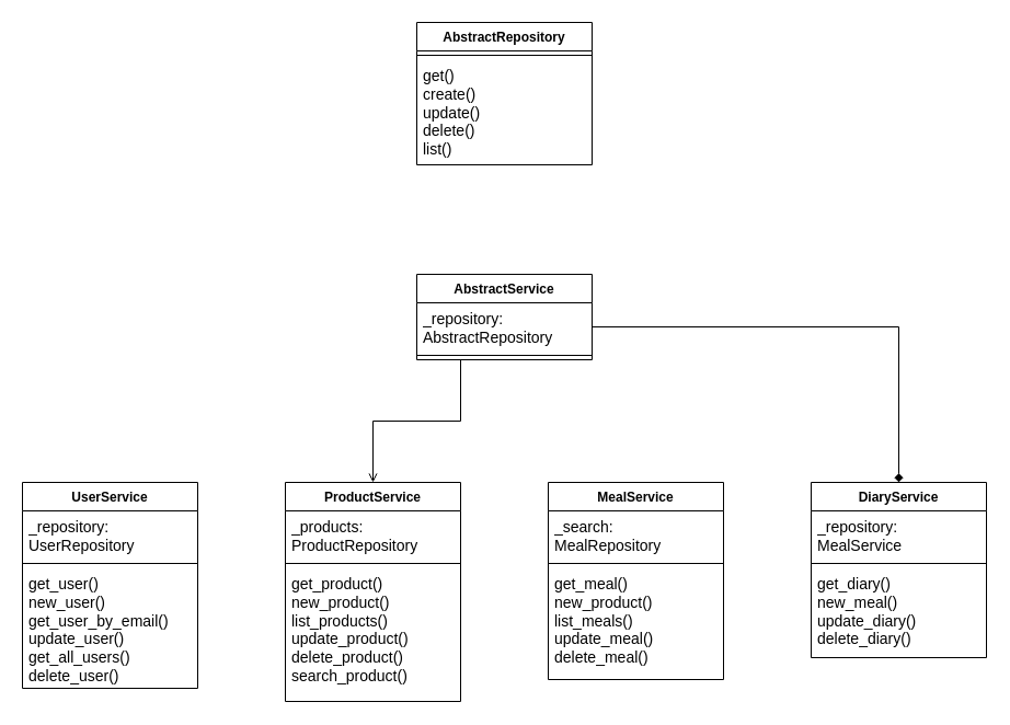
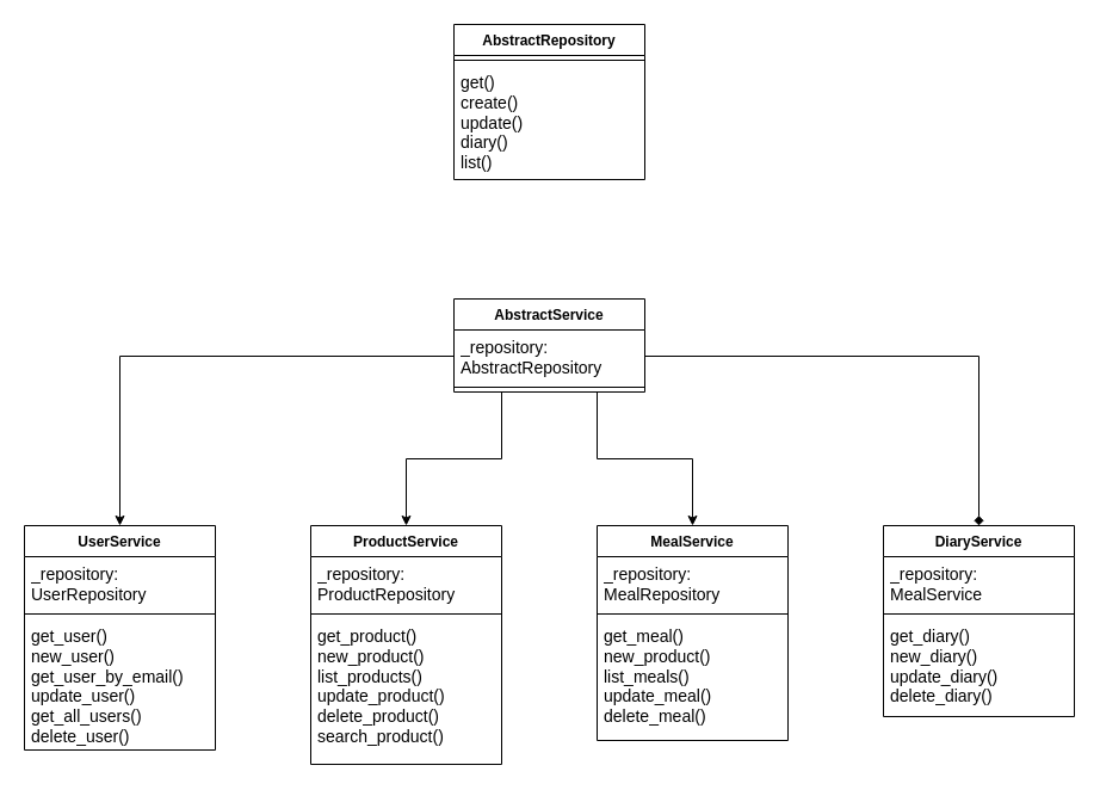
  <mxCell id="0" />
  <mxCell id="1" parent="0" />
  <mxCell id="2" value="AbstractRepository" style="swimlane;fontStyle=1;align=center;verticalAlign=top;childLayout=stackLayout;horizontal=1;startSize=26;horizontalStack=0;resizeParent=1;resizeParentMax=0;resizeLast=0;collapsible=1;marginBottom=0;whiteSpace=wrap;html=1;" parent="1" vertex="1"><mxGeometry x="380" y="20" width="160" height="130" as="geometry" /></mxCell>
  <mxCell id="3" value="" style="line;strokeWidth=1;fillColor=none;align=left;verticalAlign=middle;spacingTop=-1;spacingLeft=3;spacingRight=3;rotatable=0;labelPosition=right;points=[];portConstraint=eastwest;strokeColor=inherit;" parent="2" vertex="1"><mxGeometry y="26" width="160" height="8" as="geometry" /></mxCell>
- <mxCell id="4" value="&lt;font style=&quot;font-size: 14px;&quot;&gt;get()&lt;br&gt;create()&lt;br&gt;update()&lt;br&gt;delete()&lt;br&gt;list()&lt;br&gt;&lt;/font&gt;" style="text;strokeColor=none;fillColor=none;align=left;verticalAlign=top;spacingLeft=4;spacingRight=4;overflow=hidden;rotatable=0;points=[[0,0.5],[1,0.5]];portConstraint=eastwest;whiteSpace=wrap;html=1;" parent="2" vertex="1"><mxGeometry y="34" width="160" height="96" as="geometry" /></mxCell>
- <mxCell id="6" style="edgeStyle=orthogonalEdgeStyle;rounded=0;orthogonalLoop=1;jettySize=auto;html=1;exitX=0.25;exitY=1;exitDx=0;exitDy=0;entryX=0.5;entryY=0;entryDx=0;entryDy=0;endArrow=open;" parent="1" source="7" target="18" edge="1"><mxGeometry relative="1" as="geometry" /></mxCell>
+ <mxCell id="4" value="&lt;font style=&quot;font-size: 14px;&quot;&gt;get()&lt;br&gt;create()&lt;br&gt;update()&lt;br&gt;diary()&lt;br&gt;list()&lt;br&gt;&lt;/font&gt;" style="text;strokeColor=none;fillColor=none;align=left;verticalAlign=top;spacingLeft=4;spacingRight=4;overflow=hidden;rotatable=0;points=[[0,0.5],[1,0.5]];portConstraint=eastwest;whiteSpace=wrap;html=1;" parent="2" vertex="1"><mxGeometry y="34" width="160" height="96" as="geometry" /></mxCell>
+ <mxCell id="5" style="edgeStyle=orthogonalEdgeStyle;rounded=0;orthogonalLoop=1;jettySize=auto;html=1;exitX=0.75;exitY=1;exitDx=0;exitDy=0;entryX=0.5;entryY=0;entryDx=0;entryDy=0;" parent="1" source="7" target="14" edge="1"><mxGeometry relative="1" as="geometry" /></mxCell>
+ <mxCell id="6" style="edgeStyle=orthogonalEdgeStyle;rounded=0;orthogonalLoop=1;jettySize=auto;html=1;exitX=0.25;exitY=1;exitDx=0;exitDy=0;entryX=0.5;entryY=0;entryDx=0;entryDy=0;" parent="1" source="7" target="18" edge="1"><mxGeometry relative="1" as="geometry" /></mxCell>
  <mxCell id="7" value="AbstractService" style="swimlane;fontStyle=1;align=center;verticalAlign=top;childLayout=stackLayout;horizontal=1;startSize=26;horizontalStack=0;resizeParent=1;resizeParentMax=0;resizeLast=0;collapsible=1;marginBottom=0;whiteSpace=wrap;html=1;" parent="1" vertex="1"><mxGeometry x="380" y="250" width="160" height="78" as="geometry" /></mxCell>
  <mxCell id="8" value="&lt;font style=&quot;font-size: 14px;&quot;&gt;_repository: AbstractRepository&lt;/font&gt;" style="text;strokeColor=none;fillColor=none;align=left;verticalAlign=top;spacingLeft=4;spacingRight=4;overflow=hidden;rotatable=0;points=[[0,0.5],[1,0.5]];portConstraint=eastwest;whiteSpace=wrap;html=1;" parent="7" vertex="1"><mxGeometry y="26" width="160" height="44" as="geometry" /></mxCell>
  <mxCell id="9" value="" style="line;strokeWidth=1;fillColor=none;align=left;verticalAlign=middle;spacingTop=-1;spacingLeft=3;spacingRight=3;rotatable=0;labelPosition=right;points=[];portConstraint=eastwest;strokeColor=inherit;" parent="7" vertex="1"><mxGeometry y="70" width="160" height="8" as="geometry" /></mxCell>
  <mxCell id="10" value="UserService" style="swimlane;fontStyle=1;align=center;verticalAlign=top;childLayout=stackLayout;horizontal=1;startSize=26;horizontalStack=0;resizeParent=1;resizeParentMax=0;resizeLast=0;collapsible=1;marginBottom=0;whiteSpace=wrap;html=1;" parent="1" vertex="1"><mxGeometry x="20" y="440" width="160" height="188" as="geometry" /></mxCell>
  <mxCell id="11" value="&lt;font style=&quot;font-size: 14px;&quot;&gt;_repository: UserRepository&lt;/font&gt;" style="text;strokeColor=none;fillColor=none;align=left;verticalAlign=top;spacingLeft=4;spacingRight=4;overflow=hidden;rotatable=0;points=[[0,0.5],[1,0.5]];portConstraint=eastwest;whiteSpace=wrap;html=1;" parent="10" vertex="1"><mxGeometry y="26" width="160" height="44" as="geometry" /></mxCell>
  <mxCell id="12" value="" style="line;strokeWidth=1;fillColor=none;align=left;verticalAlign=middle;spacingTop=-1;spacingLeft=3;spacingRight=3;rotatable=0;labelPosition=right;points=[];portConstraint=eastwest;strokeColor=inherit;" parent="10" vertex="1"><mxGeometry y="70" width="160" height="8" as="geometry" /></mxCell>
  <mxCell id="13" value="&lt;font style=&quot;font-size: 14px;&quot;&gt;get_user()&lt;br style=&quot;border-color: var(--border-color);&quot;&gt;new_user()&lt;br style=&quot;border-color: var(--border-color);&quot;&gt;get_user_by_email()&lt;br style=&quot;border-color: var(--border-color);&quot;&gt;update_user()&lt;br style=&quot;border-color: var(--border-color);&quot;&gt;get_all_users()&lt;br style=&quot;border-color: var(--border-color);&quot;&gt;delete_user()&lt;/font&gt;" style="text;strokeColor=none;fillColor=none;align=left;verticalAlign=top;spacingLeft=4;spacingRight=4;overflow=hidden;rotatable=0;points=[[0,0.5],[1,0.5]];portConstraint=eastwest;whiteSpace=wrap;html=1;" parent="10" vertex="1"><mxGeometry y="78" width="160" height="110" as="geometry" /></mxCell>
  <mxCell id="14" value="MealService&lt;br&gt;" style="swimlane;fontStyle=1;align=center;verticalAlign=top;childLayout=stackLayout;horizontal=1;startSize=26;horizontalStack=0;resizeParent=1;resizeParentMax=0;resizeLast=0;collapsible=1;marginBottom=0;whiteSpace=wrap;html=1;" parent="1" vertex="1"><mxGeometry x="500" y="440" width="160" height="180" as="geometry" /></mxCell>
- <mxCell id="15" value="&lt;font style=&quot;font-size: 14px;&quot;&gt;_search: MealRepository&lt;/font&gt;" style="text;strokeColor=none;fillColor=none;align=left;verticalAlign=top;spacingLeft=4;spacingRight=4;overflow=hidden;rotatable=0;points=[[0,0.5],[1,0.5]];portConstraint=eastwest;whiteSpace=wrap;html=1;" parent="14" vertex="1"><mxGeometry y="26" width="160" height="44" as="geometry" /></mxCell>
+ <mxCell id="15" value="&lt;font style=&quot;font-size: 14px;&quot;&gt;_repository: MealRepository&lt;/font&gt;" style="text;strokeColor=none;fillColor=none;align=left;verticalAlign=top;spacingLeft=4;spacingRight=4;overflow=hidden;rotatable=0;points=[[0,0.5],[1,0.5]];portConstraint=eastwest;whiteSpace=wrap;html=1;" parent="14" vertex="1"><mxGeometry y="26" width="160" height="44" as="geometry" /></mxCell>
  <mxCell id="16" value="" style="line;strokeWidth=1;fillColor=none;align=left;verticalAlign=middle;spacingTop=-1;spacingLeft=3;spacingRight=3;rotatable=0;labelPosition=right;points=[];portConstraint=eastwest;strokeColor=inherit;" parent="14" vertex="1"><mxGeometry y="70" width="160" height="8" as="geometry" /></mxCell>
  <mxCell id="17" value="&lt;font style=&quot;font-size: 14px;&quot;&gt;get_meal()&lt;br style=&quot;border-color: var(--border-color);&quot;&gt;new_product()&lt;br style=&quot;border-color: var(--border-color);&quot;&gt;list_meals()&lt;br style=&quot;border-color: var(--border-color);&quot;&gt;update_meal()&lt;br style=&quot;border-color: var(--border-color);&quot;&gt;delete_meal()&lt;/font&gt;" style="text;strokeColor=none;fillColor=none;align=left;verticalAlign=top;spacingLeft=4;spacingRight=4;overflow=hidden;rotatable=0;points=[[0,0.5],[1,0.5]];portConstraint=eastwest;whiteSpace=wrap;html=1;" parent="14" vertex="1"><mxGeometry y="78" width="160" height="102" as="geometry" /></mxCell>
  <mxCell id="18" value="ProductService" style="swimlane;fontStyle=1;align=center;verticalAlign=top;childLayout=stackLayout;horizontal=1;startSize=26;horizontalStack=0;resizeParent=1;resizeParentMax=0;resizeLast=0;collapsible=1;marginBottom=0;whiteSpace=wrap;html=1;" parent="1" vertex="1"><mxGeometry x="260" y="440" width="160" height="200" as="geometry" /></mxCell>
- <mxCell id="19" value="&lt;font style=&quot;font-size: 14px;&quot;&gt;_products: ProductRepository&lt;/font&gt;" style="text;strokeColor=none;fillColor=none;align=left;verticalAlign=top;spacingLeft=4;spacingRight=4;overflow=hidden;rotatable=0;points=[[0,0.5],[1,0.5]];portConstraint=eastwest;whiteSpace=wrap;html=1;" parent="18" vertex="1"><mxGeometry y="26" width="160" height="44" as="geometry" /></mxCell>
+ <mxCell id="19" value="&lt;font style=&quot;font-size: 14px;&quot;&gt;_repository: ProductRepository&lt;/font&gt;" style="text;strokeColor=none;fillColor=none;align=left;verticalAlign=top;spacingLeft=4;spacingRight=4;overflow=hidden;rotatable=0;points=[[0,0.5],[1,0.5]];portConstraint=eastwest;whiteSpace=wrap;html=1;" parent="18" vertex="1"><mxGeometry y="26" width="160" height="44" as="geometry" /></mxCell>
  <mxCell id="20" value="" style="line;strokeWidth=1;fillColor=none;align=left;verticalAlign=middle;spacingTop=-1;spacingLeft=3;spacingRight=3;rotatable=0;labelPosition=right;points=[];portConstraint=eastwest;strokeColor=inherit;" parent="18" vertex="1"><mxGeometry y="70" width="160" height="8" as="geometry" /></mxCell>
  <mxCell id="21" value="&lt;font style=&quot;font-size: 14px;&quot;&gt;get_product()&lt;br style=&quot;border-color: var(--border-color);&quot;&gt;new_product()&lt;br style=&quot;border-color: var(--border-color);&quot;&gt;list_products()&lt;br style=&quot;border-color: var(--border-color);&quot;&gt;update_product()&lt;br style=&quot;border-color: var(--border-color);&quot;&gt;delete_product()&lt;br&gt;search_product()&lt;br&gt;&lt;/font&gt;" style="text;strokeColor=none;fillColor=none;align=left;verticalAlign=top;spacingLeft=4;spacingRight=4;overflow=hidden;rotatable=0;points=[[0,0.5],[1,0.5]];portConstraint=eastwest;whiteSpace=wrap;html=1;" parent="18" vertex="1"><mxGeometry y="78" width="160" height="122" as="geometry" /></mxCell>
  <mxCell id="22" value="DiaryService" style="swimlane;fontStyle=1;align=center;verticalAlign=top;childLayout=stackLayout;horizontal=1;startSize=26;horizontalStack=0;resizeParent=1;resizeParentMax=0;resizeLast=0;collapsible=1;marginBottom=0;whiteSpace=wrap;html=1;" parent="1" vertex="1"><mxGeometry x="740" y="440" width="160" height="160" as="geometry" /></mxCell>
  <mxCell id="23" value="&lt;font style=&quot;font-size: 14px;&quot;&gt;_repository: MealService&lt;/font&gt;" style="text;strokeColor=none;fillColor=none;align=left;verticalAlign=top;spacingLeft=4;spacingRight=4;overflow=hidden;rotatable=0;points=[[0,0.5],[1,0.5]];portConstraint=eastwest;whiteSpace=wrap;html=1;" parent="22" vertex="1"><mxGeometry y="26" width="160" height="44" as="geometry" /></mxCell>
  <mxCell id="24" value="" style="line;strokeWidth=1;fillColor=none;align=left;verticalAlign=middle;spacingTop=-1;spacingLeft=3;spacingRight=3;rotatable=0;labelPosition=right;points=[];portConstraint=eastwest;strokeColor=inherit;" parent="22" vertex="1"><mxGeometry y="70" width="160" height="8" as="geometry" /></mxCell>
- <mxCell id="25" value="&lt;font style=&quot;font-size: 14px;&quot;&gt;get_diary()&lt;br style=&quot;border-color: var(--border-color);&quot;&gt;new_meal()&lt;br style=&quot;border-color: var(--border-color);&quot;&gt;update_diary()&lt;br style=&quot;border-color: var(--border-color);&quot;&gt;delete_diary()&lt;br&gt;&lt;/font&gt;" style="text;strokeColor=none;fillColor=none;align=left;verticalAlign=top;spacingLeft=4;spacingRight=4;overflow=hidden;rotatable=0;points=[[0,0.5],[1,0.5]];portConstraint=eastwest;whiteSpace=wrap;html=1;" parent="22" vertex="1"><mxGeometry y="78" width="160" height="82" as="geometry" /></mxCell>
+ <mxCell id="25" value="&lt;font style=&quot;font-size: 14px;&quot;&gt;get_diary()&lt;br style=&quot;border-color: var(--border-color);&quot;&gt;new_diary()&lt;br style=&quot;border-color: var(--border-color);&quot;&gt;update_diary()&lt;br style=&quot;border-color: var(--border-color);&quot;&gt;delete_diary()&lt;br&gt;&lt;/font&gt;" style="text;strokeColor=none;fillColor=none;align=left;verticalAlign=top;spacingLeft=4;spacingRight=4;overflow=hidden;rotatable=0;points=[[0,0.5],[1,0.5]];portConstraint=eastwest;whiteSpace=wrap;html=1;" parent="22" vertex="1"><mxGeometry y="78" width="160" height="82" as="geometry" /></mxCell>
  <mxCell id="26" style="edgeStyle=orthogonalEdgeStyle;rounded=0;orthogonalLoop=1;jettySize=auto;html=1;exitX=1;exitY=0.5;exitDx=0;exitDy=0;endArrow=diamond;" parent="1" source="8" target="22" edge="1"><mxGeometry relative="1" as="geometry" /></mxCell>
+ <mxCell id="27" style="edgeStyle=orthogonalEdgeStyle;rounded=0;orthogonalLoop=1;jettySize=auto;html=1;exitX=0;exitY=0.5;exitDx=0;exitDy=0;entryX=0.5;entryY=0;entryDx=0;entryDy=0;" parent="1" source="8" target="10" edge="1"><mxGeometry relative="1" as="geometry" /></mxCell>
